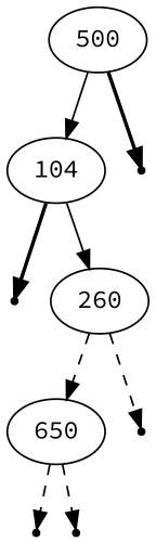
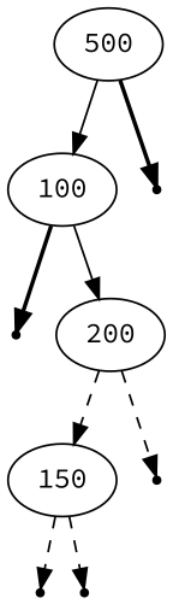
  digraph {
    fontname="Source Code Pro"
    ordering=out
    node [fontname="Source Code Pro" shape=point]
    edge [fontname="Source Code Pro" style=dashed]
    500 [shape=""]
-   100 [label=104 shape=""]
+   100 [shape=""]
    null500r
    null100l
-   200 [label=260 shape=""]
-   150 [label=650 shape=""]
+   200 [shape=""]
+   150 [shape=""]
    null200r
    null150l
    null150r
    500 -> 100 [style=solid]
    500 -> null500r [style=bold]
    100 -> null100l [style=bold]
    100 -> 200 [style=solid]
    200 -> 150
    200 -> null200r
    150 -> null150l
    150 -> null150r
  }
